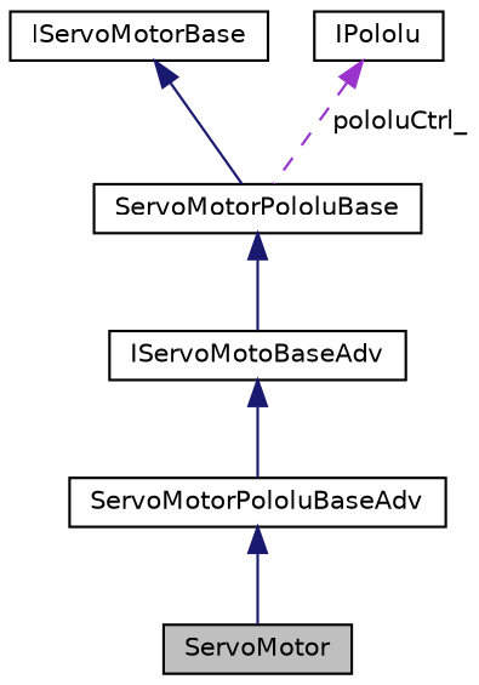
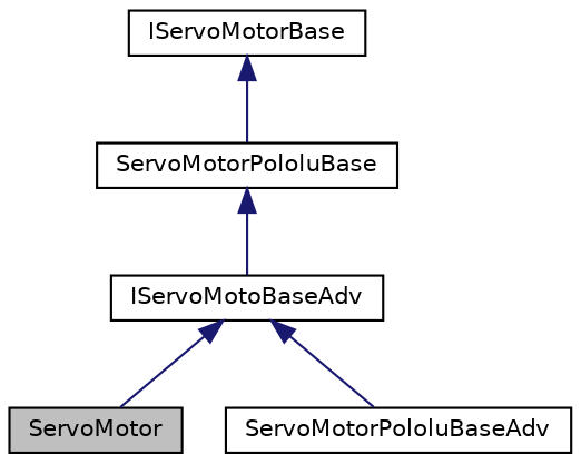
  digraph {
    node [color=black fillcolor=white fontname=Helvetica fontsize=10 shape=record style=filled]
    edge [color=midnightblue dir=back fontname=Helvetica fontsize=10 labelfontname=Helvetica labelfontsize=10 style=solid]
    n1 [fillcolor=grey75 fontcolor=black height=0.2 label=ServoMotor width=0.4]
    n2 [height=0.2 label=ServoMotorPololuBaseAdv width=0.4]
    n3 [height=0.2 label=ServoMotorPololuBase width=0.4]
    n4 [height=0.2 label=IServoMotoBaseAdv width=0.4]
    n5 [height=0.2 label=IServoMotorBase width=0.4]
-   n6 [height=0.2 label=IPololu width=0.4]
-   n2 -> n1
+   n4 -> n1
    n3 -> n4
    n4 -> n2
    n5 -> n3
-   n6 -> n3 [color=darkorchid3 label=" pololuCtrl_" style=dashed]
  }
